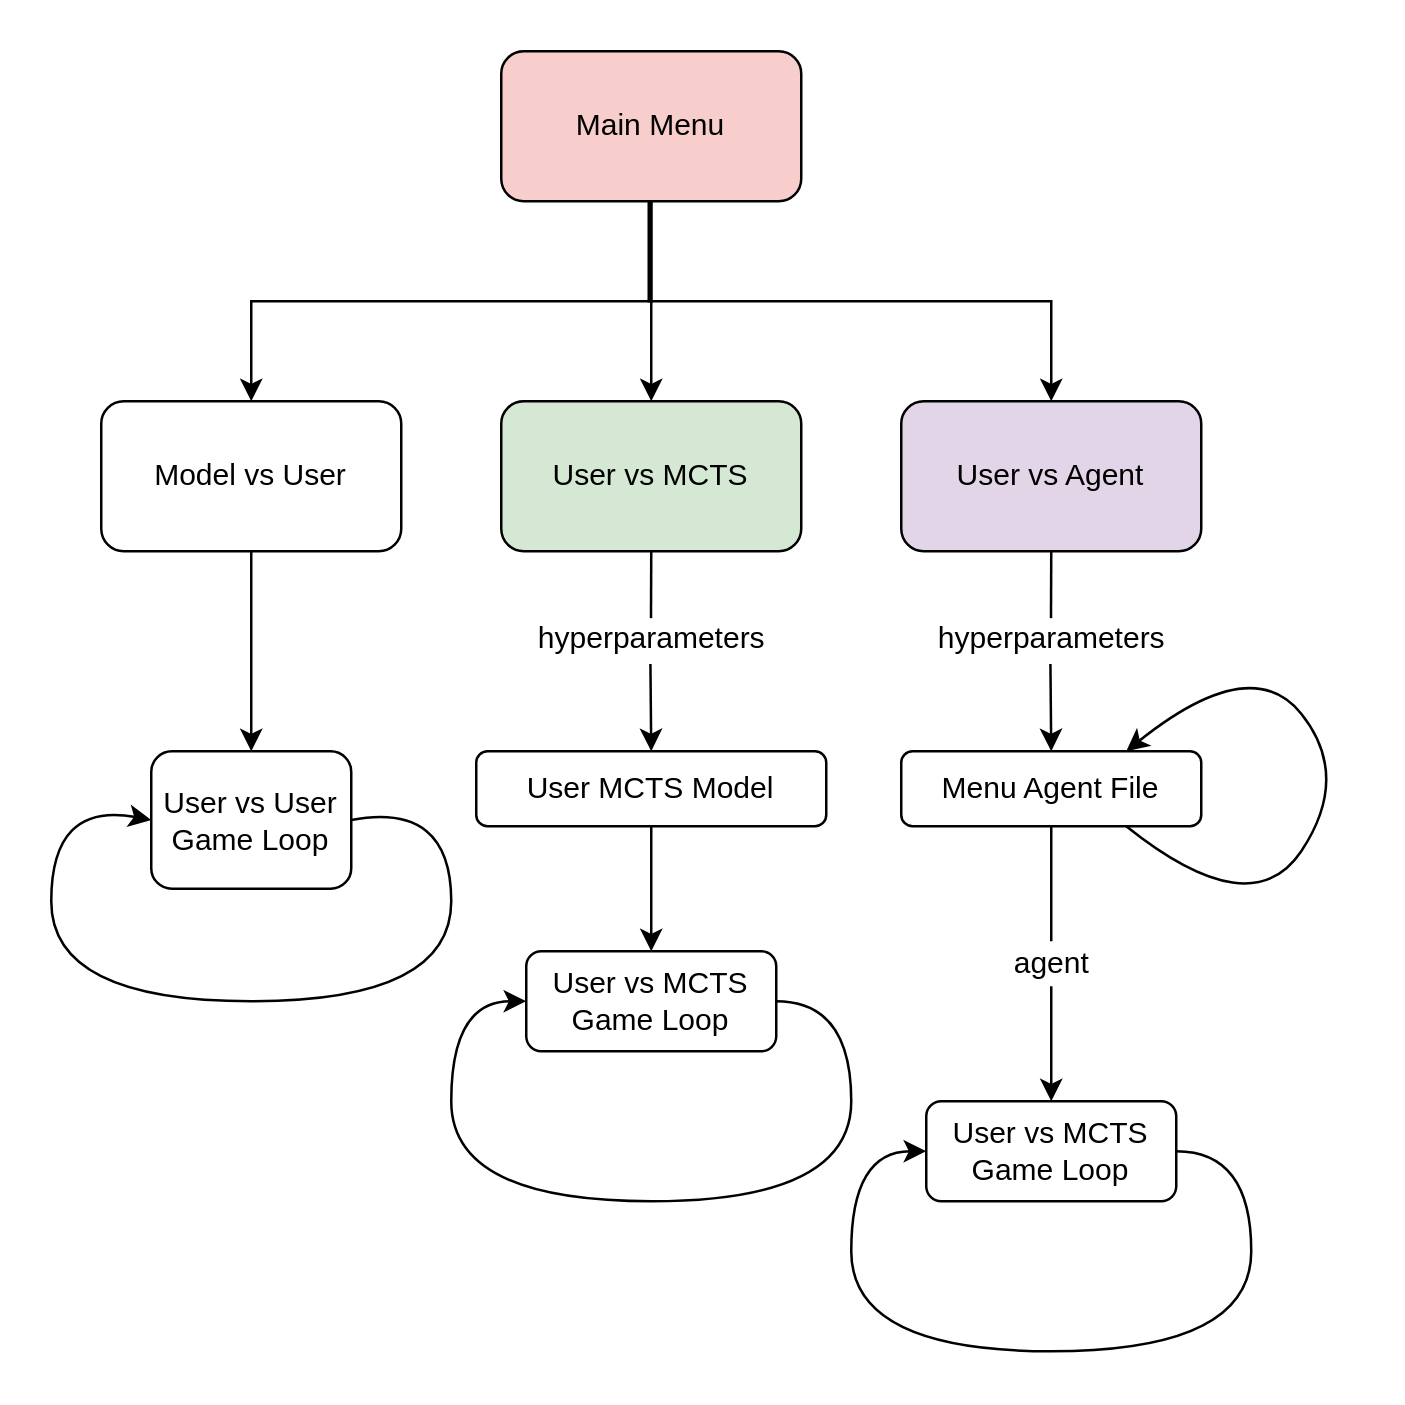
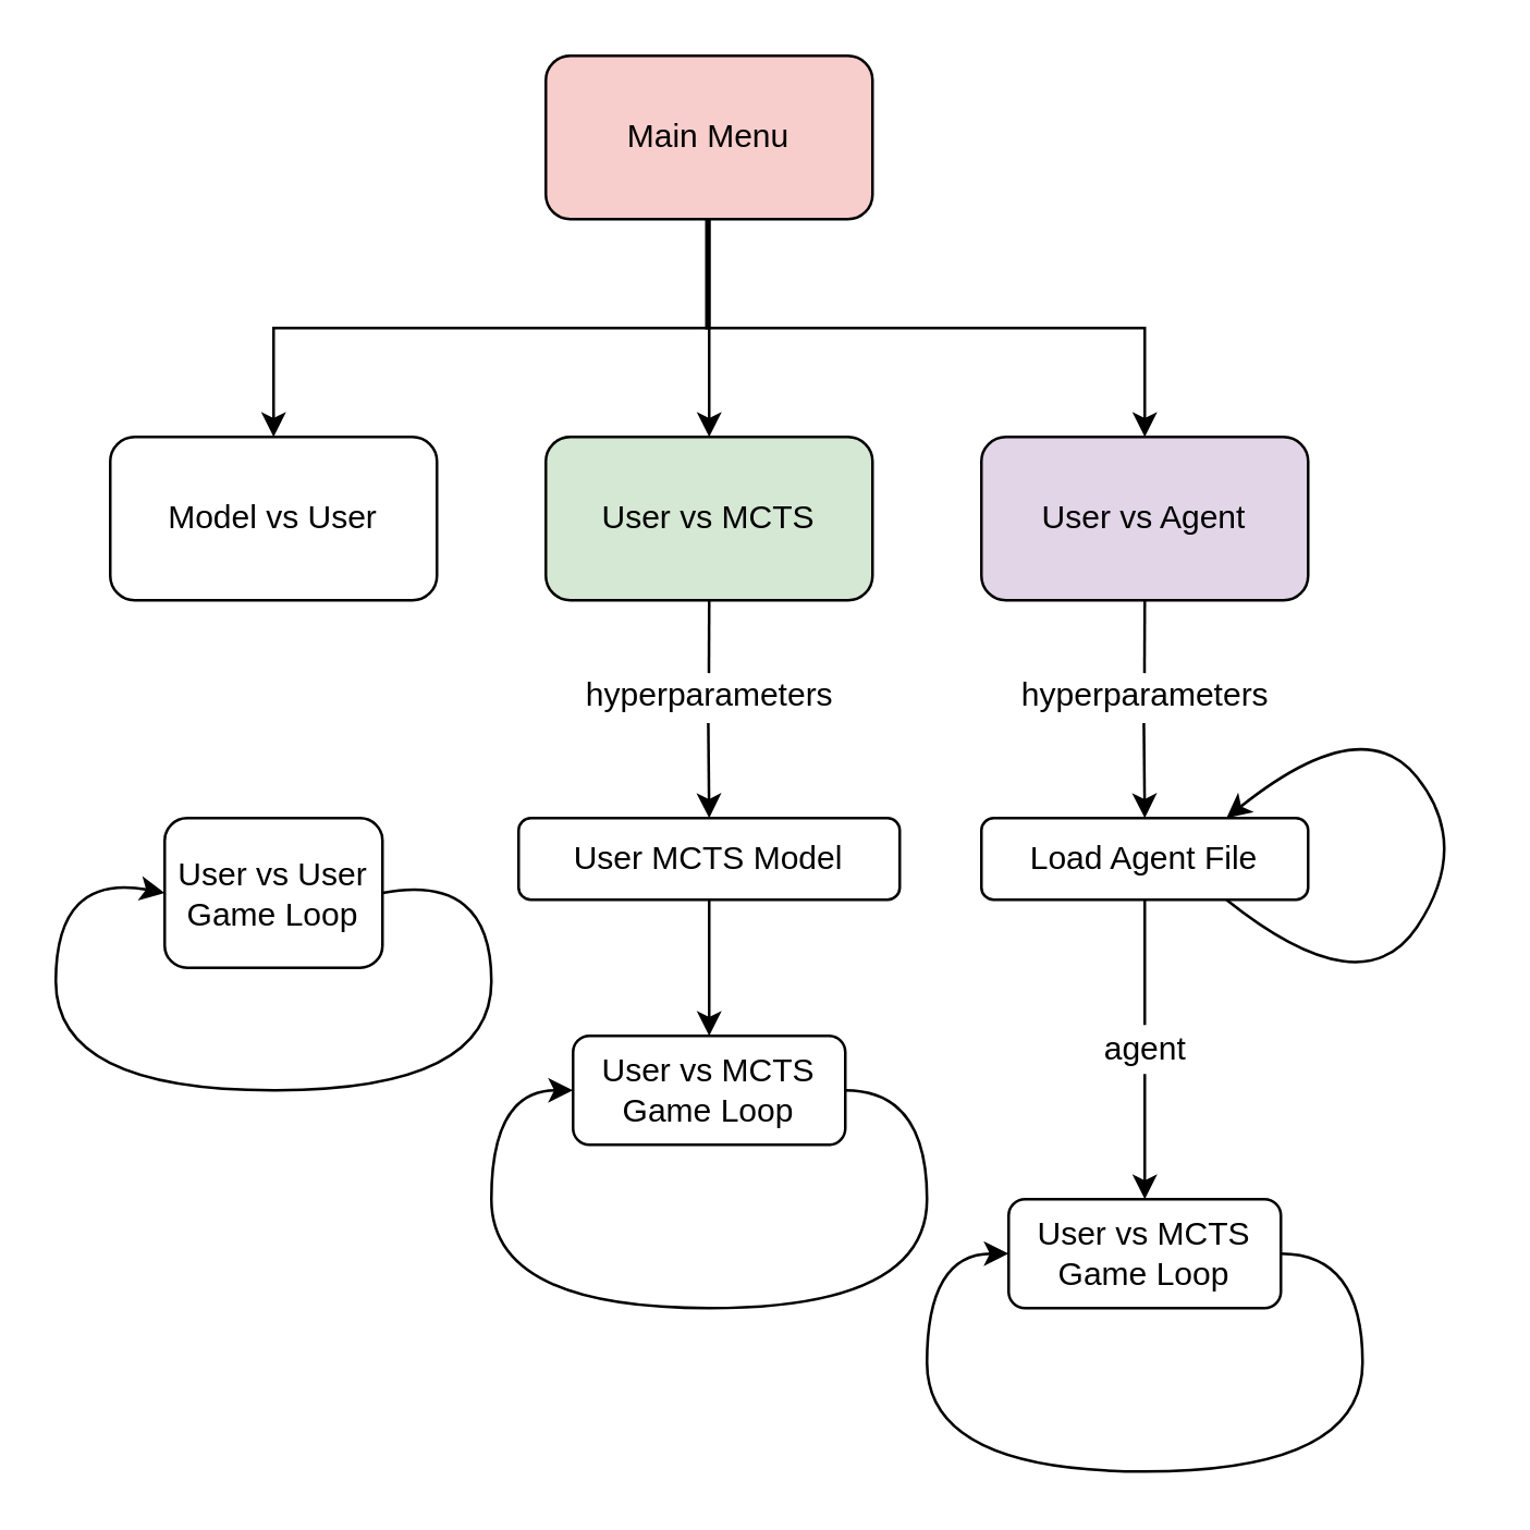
  <mxCell id="0" />
  <mxCell id="1" parent="0" />
  <mxCell id="2" value="Main Menu" style="rounded=1;whiteSpace=wrap;html=1;fillColor=#f8cecc;" parent="1" vertex="1"><mxGeometry x="200" y="20" width="120" height="60" as="geometry" /></mxCell>
  <mxCell id="3" value="" style="endArrow=classic;html=1;rounded=0;exitX=0.5;exitY=1;exitDx=0;exitDy=0;" parent="1" source="2" edge="1"><mxGeometry width="50" height="50" relative="1" as="geometry"><mxPoint x="260" y="190" as="sourcePoint" /><mxPoint x="100" y="160" as="targetPoint" /><Array as="points"><mxPoint x="260" y="120" /><mxPoint x="100" y="120" /></Array></mxGeometry></mxCell>
  <mxCell id="4" value="" style="endArrow=classic;html=1;rounded=0;exitX=0.5;exitY=1;exitDx=0;exitDy=0;" parent="1" source="2" edge="1"><mxGeometry width="50" height="50" relative="1" as="geometry"><mxPoint x="260" y="190" as="sourcePoint" /><mxPoint x="260" y="160" as="targetPoint" /></mxGeometry></mxCell>
  <mxCell id="5" value="" style="endArrow=classic;html=1;rounded=0;exitX=0.5;exitY=1;exitDx=0;exitDy=0;" parent="1" edge="1"><mxGeometry width="50" height="50" relative="1" as="geometry"><mxPoint x="259" y="80" as="sourcePoint" /><mxPoint x="420" y="160" as="targetPoint" /><Array as="points"><mxPoint x="259" y="120" /><mxPoint x="420" y="120" /></Array></mxGeometry></mxCell>
  <mxCell id="6" value="User vs MCTS" style="rounded=1;whiteSpace=wrap;html=1;fillColor=#d5e8d4;" parent="1" vertex="1"><mxGeometry x="200" y="160" width="120" height="60" as="geometry" /></mxCell>
  <mxCell id="7" value="User vs Agent" style="rounded=1;whiteSpace=wrap;html=1;fillColor=#e1d5e7;" parent="1" vertex="1"><mxGeometry x="360" y="160" width="120" height="60" as="geometry" /></mxCell>
  <mxCell id="8" value="Model vs User" style="rounded=1;whiteSpace=wrap;html=1;" parent="1" vertex="1"><mxGeometry x="40" y="160" width="120" height="60" as="geometry" /></mxCell>
  <mxCell id="9" value="User vs User&lt;div&gt;Game Loop&lt;/div&gt;" style="rounded=1;whiteSpace=wrap;html=1;" vertex="1" parent="1"><mxGeometry x="60" y="300" width="80" height="55" as="geometry" /></mxCell>
  <mxCell id="10" value="" style="curved=1;endArrow=classic;html=1;rounded=0;exitX=1;exitY=0.5;exitDx=0;exitDy=0;entryX=0;entryY=0.5;entryDx=0;entryDy=0;" edge="1" parent="1" source="9" target="9"><mxGeometry width="50" height="50" relative="1" as="geometry"><mxPoint x="80" y="330" as="sourcePoint" /><mxPoint x="180" y="280" as="targetPoint" /><Array as="points"><mxPoint x="180" y="320" /><mxPoint x="180" y="400" /><mxPoint x="20" y="400" /><mxPoint x="20" y="320" /></Array></mxGeometry></mxCell>
- <mxCell id="11" value="" style="endArrow=classic;html=1;rounded=0;exitX=0.5;exitY=1;exitDx=0;exitDy=0;entryX=0.5;entryY=0;entryDx=0;entryDy=0;" edge="1" parent="1" source="8" target="9"><mxGeometry width="50" height="50" relative="1" as="geometry"><mxPoint x="80" y="330" as="sourcePoint" /><mxPoint x="130" y="280" as="targetPoint" /></mxGeometry></mxCell>
  <mxCell id="12" value="User vs MCTS&lt;div&gt;Game Loop&lt;/div&gt;" style="rounded=1;whiteSpace=wrap;html=1;" vertex="1" parent="1"><mxGeometry x="210" y="380" width="100" height="40" as="geometry" /></mxCell>
  <mxCell id="13" value="" style="curved=1;endArrow=classic;html=1;rounded=0;exitX=1;exitY=0.5;exitDx=0;exitDy=0;entryX=0;entryY=0.5;entryDx=0;entryDy=0;" edge="1" parent="1" source="12" target="12"><mxGeometry width="50" height="50" relative="1" as="geometry"><mxPoint x="240" y="410" as="sourcePoint" /><mxPoint x="340" y="360" as="targetPoint" /><Array as="points"><mxPoint x="340" y="400" /><mxPoint x="340" y="480" /><mxPoint x="180" y="480" /><mxPoint x="180" y="400" /></Array></mxGeometry></mxCell>
  <mxCell id="14" value="hyperparameters" style="text;html=1;align=center;verticalAlign=middle;resizable=0;points=[];autosize=1;strokeColor=none;fillColor=none;" vertex="1" parent="1"><mxGeometry x="205" y="240" width="110" height="30" as="geometry" /></mxCell>
  <mxCell id="15" value="" style="endArrow=none;html=1;rounded=0;exitX=0.5;exitY=1;exitDx=0;exitDy=0;entryX=0.499;entryY=0.225;entryDx=0;entryDy=0;entryPerimeter=0;" edge="1" parent="1" source="6" target="14"><mxGeometry width="50" height="50" relative="1" as="geometry"><mxPoint x="240" y="320" as="sourcePoint" /><mxPoint x="290" y="270" as="targetPoint" /></mxGeometry></mxCell>
  <mxCell id="16" value="" style="endArrow=classic;html=1;rounded=0;exitX=0.497;exitY=0.836;exitDx=0;exitDy=0;exitPerimeter=0;" edge="1" parent="1" source="14"><mxGeometry width="50" height="50" relative="1" as="geometry"><mxPoint x="210" y="320" as="sourcePoint" /><mxPoint x="260" y="300" as="targetPoint" /></mxGeometry></mxCell>
  <mxCell id="17" value="User MCTS Model" style="rounded=1;whiteSpace=wrap;html=1;" vertex="1" parent="1"><mxGeometry x="190" y="300" width="140" height="30" as="geometry" /></mxCell>
  <mxCell id="18" value="" style="endArrow=classic;html=1;rounded=0;exitX=0.5;exitY=1;exitDx=0;exitDy=0;entryX=0.5;entryY=0;entryDx=0;entryDy=0;" edge="1" parent="1" source="17" target="12"><mxGeometry width="50" height="50" relative="1" as="geometry"><mxPoint x="180" y="360" as="sourcePoint" /><mxPoint x="230" y="310" as="targetPoint" /></mxGeometry></mxCell>
  <mxCell id="19" value="hyperparameters" style="text;html=1;align=center;verticalAlign=middle;resizable=0;points=[];autosize=1;strokeColor=none;fillColor=none;" vertex="1" parent="1"><mxGeometry x="365" y="240" width="110" height="30" as="geometry" /></mxCell>
  <mxCell id="20" value="" style="endArrow=none;html=1;rounded=0;exitX=0.5;exitY=1;exitDx=0;exitDy=0;entryX=0.499;entryY=0.225;entryDx=0;entryDy=0;entryPerimeter=0;" edge="1" parent="1" target="19"><mxGeometry width="50" height="50" relative="1" as="geometry"><mxPoint x="420" y="220" as="sourcePoint" /><mxPoint x="450" y="270" as="targetPoint" /></mxGeometry></mxCell>
  <mxCell id="21" value="" style="endArrow=classic;html=1;rounded=0;exitX=0.497;exitY=0.836;exitDx=0;exitDy=0;exitPerimeter=0;" edge="1" parent="1" source="19"><mxGeometry width="50" height="50" relative="1" as="geometry"><mxPoint x="370" y="320" as="sourcePoint" /><mxPoint x="420" y="300" as="targetPoint" /></mxGeometry></mxCell>
- <mxCell id="22" value="Menu Agent File" style="rounded=1;whiteSpace=wrap;html=1;" vertex="1" parent="1"><mxGeometry x="360" y="300" width="120" height="30" as="geometry" /></mxCell>
+ <mxCell id="22" value="Load Agent File" style="rounded=1;whiteSpace=wrap;html=1;" vertex="1" parent="1"><mxGeometry x="360" y="300" width="120" height="30" as="geometry" /></mxCell>
  <mxCell id="23" value="" style="curved=1;endArrow=classic;html=1;rounded=0;entryX=0.75;entryY=0;entryDx=0;entryDy=0;exitX=0.75;exitY=1;exitDx=0;exitDy=0;" edge="1" parent="1" source="22" target="22"><mxGeometry width="50" height="50" relative="1" as="geometry"><mxPoint x="350" y="330" as="sourcePoint" /><mxPoint x="400" y="280" as="targetPoint" /><Array as="points"><mxPoint x="500" y="370" /><mxPoint x="540" y="310" /><mxPoint x="500" y="260" /></Array></mxGeometry></mxCell>
  <mxCell id="24" value="agent" style="text;html=1;align=center;verticalAlign=middle;resizable=0;points=[];autosize=1;strokeColor=none;fillColor=none;" vertex="1" parent="1"><mxGeometry x="395" y="370" width="50" height="30" as="geometry" /></mxCell>
  <mxCell id="25" value="User vs MCTS&lt;div&gt;Game Loop&lt;/div&gt;" style="rounded=1;whiteSpace=wrap;html=1;" vertex="1" parent="1"><mxGeometry x="370" y="440" width="100" height="40" as="geometry" /></mxCell>
  <mxCell id="26" value="" style="curved=1;endArrow=classic;html=1;rounded=0;exitX=1;exitY=0.5;exitDx=0;exitDy=0;entryX=0;entryY=0.5;entryDx=0;entryDy=0;" edge="1" parent="1" source="25" target="25"><mxGeometry width="50" height="50" relative="1" as="geometry"><mxPoint x="400" y="470" as="sourcePoint" /><mxPoint x="500" y="420" as="targetPoint" /><Array as="points"><mxPoint x="500" y="460" /><mxPoint x="500" y="540" /><mxPoint x="340" y="540" /><mxPoint x="340" y="460" /></Array></mxGeometry></mxCell>
  <mxCell id="27" value="" style="endArrow=none;html=1;rounded=0;entryX=0.5;entryY=1;entryDx=0;entryDy=0;" edge="1" parent="1" target="22"><mxGeometry width="50" height="50" relative="1" as="geometry"><mxPoint x="420" y="376" as="sourcePoint" /><mxPoint x="400" y="380" as="targetPoint" /></mxGeometry></mxCell>
  <mxCell id="28" value="" style="endArrow=classic;html=1;rounded=0;entryX=0.5;entryY=0;entryDx=0;entryDy=0;" edge="1" parent="1" target="25"><mxGeometry width="50" height="50" relative="1" as="geometry"><mxPoint x="420" y="394" as="sourcePoint" /><mxPoint x="420" y="390" as="targetPoint" /></mxGeometry></mxCell>
